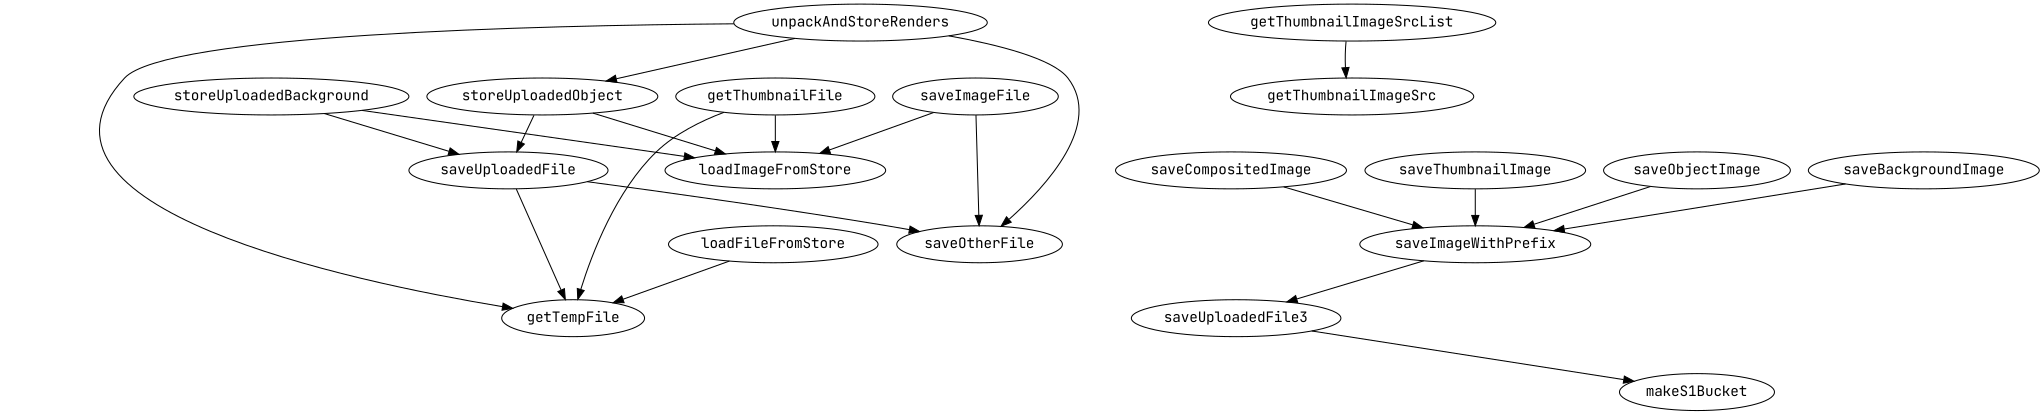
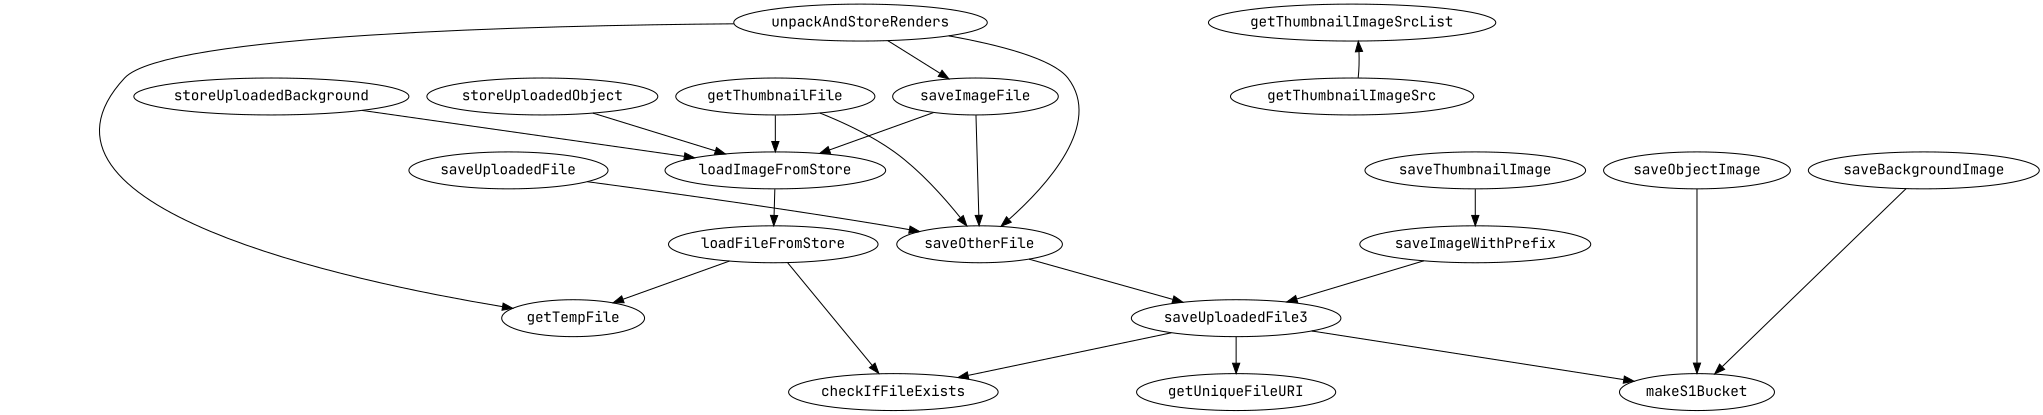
  digraph {
    fontname="JetBrains Mono"
    node [fontname="JetBrains Mono"]
    edge [fontname="JetBrains Mono"]
    n1 [label=saveUploadedFile3]
    saveImageWithPrefix
+   checkIfFileExists
+   getUniqueFileURI
    n5 [label=makeS1Bucket]
    saveImageFile
    loadImageFromStore
    saveOtherFile
    loadFileFromStore
    getTempFile
    saveUploadedFile
    getThumbnailFile
    getThumbnailImageSrcList
    getThumbnailImageSrc
    storeUploadedBackground
    storeUploadedObject
    saveBackgroundImage
    saveObjectImage
    saveThumbnailImage
-   saveCompositedImage
    unpackAndStoreRenders
+   n1 -> checkIfFileExists
+   n1 -> getUniqueFileURI
    n1 -> n5
    saveImageWithPrefix -> n1
    saveImageFile -> loadImageFromStore
    saveImageFile -> saveOtherFile
+   loadImageFromStore -> loadFileFromStore
+   saveOtherFile -> n1
+   loadFileFromStore -> checkIfFileExists
    loadFileFromStore -> getTempFile
    saveUploadedFile -> saveOtherFile
-   saveUploadedFile -> getTempFile
    getThumbnailFile -> loadImageFromStore
-   getThumbnailFile -> getTempFile
-   getThumbnailImageSrcList -> getThumbnailImageSrc
+   getThumbnailFile -> saveOtherFile
+   getThumbnailImageSrc -> getThumbnailImageSrcList
    storeUploadedBackground -> loadImageFromStore
-   storeUploadedBackground -> saveUploadedFile
    storeUploadedObject -> loadImageFromStore
-   storeUploadedObject -> saveUploadedFile
-   saveBackgroundImage -> saveImageWithPrefix
-   saveObjectImage -> saveImageWithPrefix
+   saveBackgroundImage -> n5
+   saveObjectImage -> n5
    saveThumbnailImage -> saveImageWithPrefix
-   saveCompositedImage -> saveImageWithPrefix
-   unpackAndStoreRenders -> storeUploadedObject
+   unpackAndStoreRenders -> saveImageFile
    unpackAndStoreRenders -> saveOtherFile
    unpackAndStoreRenders -> getTempFile
  }
